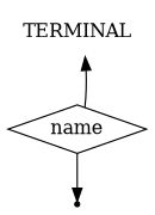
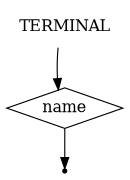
  digraph {
    n1 [label=TERMINAL shape=plaintext]
    n2 [label=name shape=diamond]
    end [shape=point]
-   n2 -> n1
+   n1 -> n2
    n2 -> end
  }
